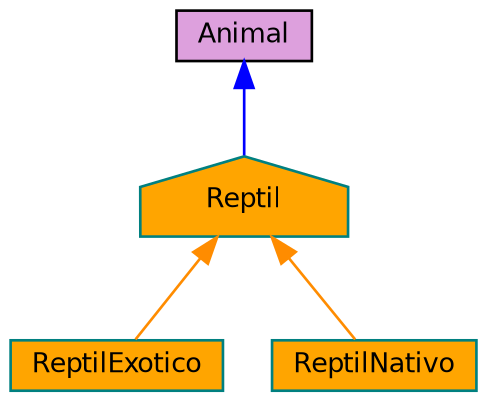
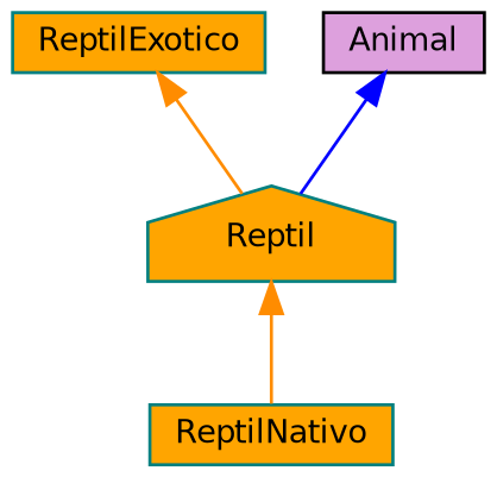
  digraph {
    node [color=teal fillcolor=orange fontname=Helvetica fontsize=10 shape=box style=filled]
    edge [color=darkorange dir=back fontname=Helvetica fontsize=10 labelfontname=Helvetica labelfontsize=10 style=solid]
    n1 [fontcolor=black height=0.2 label=Reptil shape=house width=0.4]
    n2 [height=0.2 label=ReptilExotico width=0.4]
    n3 [height=0.2 label=ReptilNativo width=0.4]
    n4 [color=black fillcolor=plum height=0.2 label=Animal width=0.4]
-   n1 -> n2
+   n2 -> n1
    n1 -> n3
    n4 -> n1 [color=blue]
  }
